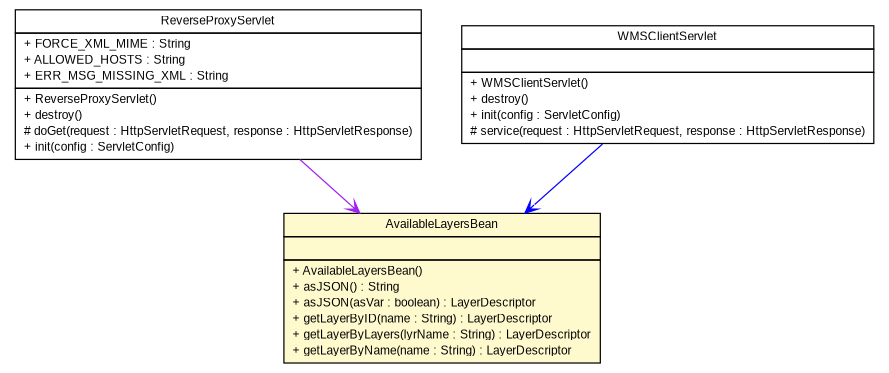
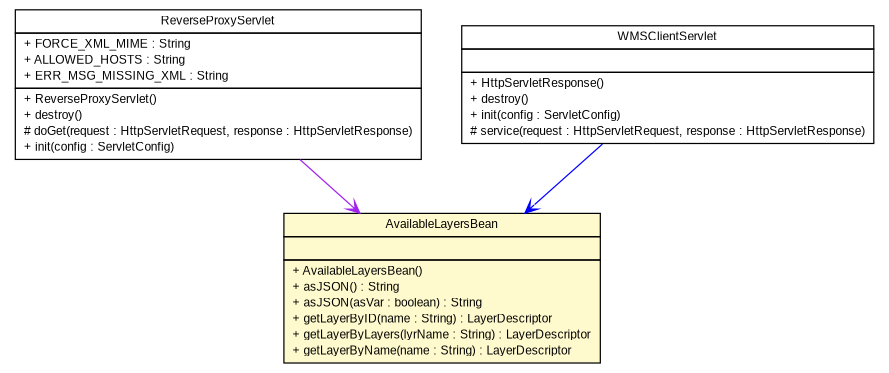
  digraph {
    nodesep=0.25
    ranksep=0.5
    node [fontcolor=black fontname=arial fontsize=10.0 shape=plaintext]
    edge [arrowhead=open fontcolor=black fontname=arial fontsize=10.0 headport=p labelfontname=arial labelfontsize=10 tailport=p]
    n1 [label=<<table title="nl.mineleni.cbsviewer.servlet.ReverseProxyServlet" border="0" cellborder="1" cellspacing="0" cellpadding="2" port="p" href="../servlet/ReverseProxyServlet.html"> 		<tr><td><table border="0" cellspacing="0" cellpadding="1"> <tr><td align="center" balign="center"> ReverseProxyServlet </td></tr> 		</table></td></tr> 		<tr><td><table border="0" cellspacing="0" cellpadding="1"> <tr><td align="left" balign="left"> + FORCE_XML_MIME : String </td></tr> <tr><td align="left" balign="left"> + ALLOWED_HOSTS : String </td></tr> <tr><td align="left" balign="left"> + ERR_MSG_MISSING_XML : String </td></tr> 		</table></td></tr> 		<tr><td><table border="0" cellspacing="0" cellpadding="1"> <tr><td align="left" balign="left"> + ReverseProxyServlet() </td></tr> <tr><td align="left" balign="left"> + destroy() </td></tr> <tr><td align="left" balign="left"> # doGet(request : HttpServletRequest, response : HttpServletResponse) </td></tr> <tr><td align="left" balign="left"> + init(config : ServletConfig) </td></tr> 		</table></td></tr> 		</table>>]
-   n2 [label=<<table title="nl.mineleni.cbsviewer.util.AvailableLayersBean" border="0" cellborder="1" cellspacing="0" cellpadding="2" port="p" bgcolor="lemonChiffon" href="./AvailableLayersBean.html"> 		<tr><td><table border="0" cellspacing="0" cellpadding="1"> <tr><td align="center" balign="center"> AvailableLayersBean </td></tr> 		</table></td></tr> 		<tr><td><table border="0" cellspacing="0" cellpadding="1"> <tr><td align="left" balign="left">  </td></tr> 		</table></td></tr> 		<tr><td><table border="0" cellspacing="0" cellpadding="1"> <tr><td align="left" balign="left"> + AvailableLayersBean() </td></tr> <tr><td align="left" balign="left"> + asJSON() : String </td></tr> <tr><td align="left" balign="left"> + asJSON(asVar : boolean) : LayerDescriptor </td></tr> <tr><td align="left" balign="left"> + getLayerByID(name : String) : LayerDescriptor </td></tr> <tr><td align="left" balign="left"> + getLayerByLayers(lyrName : String) : LayerDescriptor </td></tr> <tr><td align="left" balign="left"> + getLayerByName(name : String) : LayerDescriptor </td></tr> 		</table></td></tr> 		</table>>]
-   n3 [label=<<table title="nl.mineleni.cbsviewer.servlet.wms.WMSClientServlet" border="0" cellborder="1" cellspacing="0" cellpadding="2" port="p" href="../servlet/wms/WMSClientServlet.html"> 		<tr><td><table border="0" cellspacing="0" cellpadding="1"> <tr><td align="center" balign="center"> WMSClientServlet </td></tr> 		</table></td></tr> 		<tr><td><table border="0" cellspacing="0" cellpadding="1"> <tr><td align="left" balign="left">  </td></tr> 		</table></td></tr> 		<tr><td><table border="0" cellspacing="0" cellpadding="1"> <tr><td align="left" balign="left"> + WMSClientServlet() </td></tr> <tr><td align="left" balign="left"> + destroy() </td></tr> <tr><td align="left" balign="left"> + init(config : ServletConfig) </td></tr> <tr><td align="left" balign="left"> # service(request : HttpServletRequest, response : HttpServletResponse) </td></tr> 		</table></td></tr> 		</table>>]
+   n2 [label=<<table title="nl.mineleni.cbsviewer.util.AvailableLayersBean" border="0" cellborder="1" cellspacing="0" cellpadding="2" port="p" bgcolor="lemonChiffon" href="./AvailableLayersBean.html"> 		<tr><td><table border="0" cellspacing="0" cellpadding="1"> <tr><td align="center" balign="center"> AvailableLayersBean </td></tr> 		</table></td></tr> 		<tr><td><table border="0" cellspacing="0" cellpadding="1"> <tr><td align="left" balign="left">  </td></tr> 		</table></td></tr> 		<tr><td><table border="0" cellspacing="0" cellpadding="1"> <tr><td align="left" balign="left"> + AvailableLayersBean() </td></tr> <tr><td align="left" balign="left"> + asJSON() : String </td></tr> <tr><td align="left" balign="left"> + asJSON(asVar : boolean) : String </td></tr> <tr><td align="left" balign="left"> + getLayerByID(name : String) : LayerDescriptor </td></tr> <tr><td align="left" balign="left"> + getLayerByLayers(lyrName : String) : LayerDescriptor </td></tr> <tr><td align="left" balign="left"> + getLayerByName(name : String) : LayerDescriptor </td></tr> 		</table></td></tr> 		</table>>]
+   n3 [label=<<table title="nl.mineleni.cbsviewer.servlet.wms.WMSClientServlet" border="0" cellborder="1" cellspacing="0" cellpadding="2" port="p" href="../servlet/wms/WMSClientServlet.html"> 		<tr><td><table border="0" cellspacing="0" cellpadding="1"> <tr><td align="center" balign="center"> WMSClientServlet </td></tr> 		</table></td></tr> 		<tr><td><table border="0" cellspacing="0" cellpadding="1"> <tr><td align="left" balign="left">  </td></tr> 		</table></td></tr> 		<tr><td><table border="0" cellspacing="0" cellpadding="1"> <tr><td align="left" balign="left"> + HttpServletResponse() </td></tr> <tr><td align="left" balign="left"> + destroy() </td></tr> <tr><td align="left" balign="left"> + init(config : ServletConfig) </td></tr> <tr><td align="left" balign="left"> # service(request : HttpServletRequest, response : HttpServletResponse) </td></tr> 		</table></td></tr> 		</table>>]
    n1 -> n2 [color=purple]
    n3 -> n2 [color=blue]
  }
